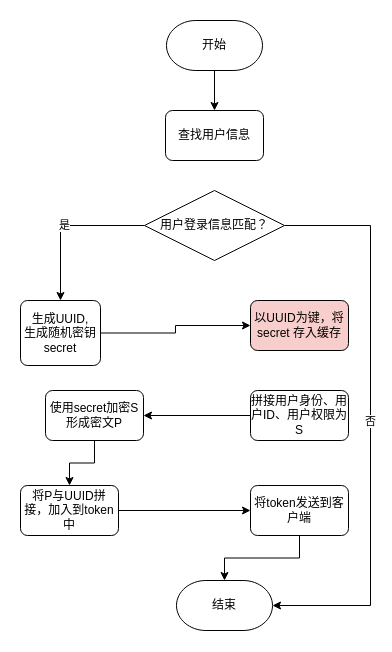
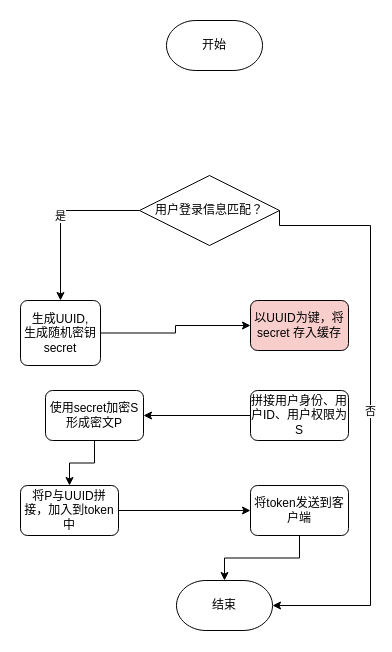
  <mxCell id="0" />
  <mxCell id="1" parent="0" />
- <mxCell id="2" style="edgeStyle=orthogonalEdgeStyle;rounded=0;orthogonalLoop=1;jettySize=auto;html=1;entryX=0.5;entryY=0;entryDx=0;entryDy=0;" parent="1" source="3" target="4" edge="1"><mxGeometry relative="1" as="geometry" /></mxCell>
  <mxCell id="3" value="开始" style="strokeWidth=1;html=1;shape=mxgraph.flowchart.terminator;whiteSpace=wrap;" parent="1" vertex="1"><mxGeometry x="166" y="20" width="96" height="50" as="geometry" /></mxCell>
- <mxCell id="4" value="查找用户信息" style="rounded=1;whiteSpace=wrap;html=1;absoluteArcSize=1;arcSize=14;strokeWidth=1;" parent="1" vertex="1"><mxGeometry x="165" y="110" width="98" height="50" as="geometry" /></mxCell>
  <mxCell id="5" value="否" style="edgeStyle=orthogonalEdgeStyle;rounded=0;orthogonalLoop=1;jettySize=auto;html=1;exitX=1;exitY=0.5;exitDx=0;exitDy=0;exitPerimeter=0;entryX=1;entryY=0.5;entryDx=0;entryDy=0;entryPerimeter=0;" parent="1" source="7" target="8" edge="1"><mxGeometry relative="1" as="geometry"><Array as="points"><mxPoint x="370" y="225" /><mxPoint x="370" y="605" /></Array></mxGeometry></mxCell>
  <mxCell id="6" value="是" style="edgeStyle=orthogonalEdgeStyle;rounded=0;orthogonalLoop=1;jettySize=auto;html=1;" parent="1" source="7" target="10" edge="1"><mxGeometry relative="1" as="geometry" /></mxCell>
- <mxCell id="7" value="用户登录信息匹配？" style="strokeWidth=1;html=1;shape=mxgraph.flowchart.decision;whiteSpace=wrap;" parent="1" vertex="1"><mxGeometry x="144" y="190" width="140" height="70" as="geometry" /></mxCell>
+ <mxCell id="7" value="用户登录信息匹配？" style="strokeWidth=1;html=1;shape=mxgraph.flowchart.decision;whiteSpace=wrap;" parent="1" vertex="1"><mxGeometry x="139" y="175" width="140" height="70" as="geometry" /></mxCell>
  <mxCell id="8" value="结束" style="strokeWidth=1;html=1;shape=mxgraph.flowchart.terminator;whiteSpace=wrap;" parent="1" vertex="1"><mxGeometry x="176" y="580" width="96" height="50" as="geometry" /></mxCell>
  <mxCell id="9" value="" style="edgeStyle=orthogonalEdgeStyle;rounded=0;orthogonalLoop=1;jettySize=auto;html=1;" parent="1" source="10" target="11" edge="1"><mxGeometry relative="1" as="geometry" /></mxCell>
  <mxCell id="10" value="生成UUID,&lt;br&gt;生成随机密钥 secret" style="rounded=1;whiteSpace=wrap;html=1;absoluteArcSize=1;arcSize=14;strokeWidth=1;" parent="1" vertex="1"><mxGeometry x="20" y="300" width="80" height="65" as="geometry" /></mxCell>
  <mxCell id="11" value="以UUID为键，将 secret 存入缓存" style="rounded=1;whiteSpace=wrap;html=1;absoluteArcSize=1;arcSize=14;strokeWidth=1;fillColor=#f8cecc;" parent="1" vertex="1"><mxGeometry x="250" y="300" width="98" height="50" as="geometry" /></mxCell>
  <mxCell id="12" style="edgeStyle=orthogonalEdgeStyle;rounded=0;orthogonalLoop=1;jettySize=auto;html=1;entryX=1;entryY=0.5;entryDx=0;entryDy=0;" parent="1" source="13" target="15" edge="1"><mxGeometry relative="1" as="geometry" /></mxCell>
  <mxCell id="13" value="拼接用户身份、用户ID、用户权限为 S" style="rounded=1;whiteSpace=wrap;html=1;absoluteArcSize=1;arcSize=14;strokeWidth=1;" parent="1" vertex="1"><mxGeometry x="250" y="390" width="98" height="50" as="geometry" /></mxCell>
  <mxCell id="14" value="" style="edgeStyle=orthogonalEdgeStyle;rounded=0;orthogonalLoop=1;jettySize=auto;html=1;" parent="1" source="15" target="17" edge="1"><mxGeometry relative="1" as="geometry" /></mxCell>
  <mxCell id="15" value="使用secret加密S形成密文P" style="rounded=1;whiteSpace=wrap;html=1;absoluteArcSize=1;arcSize=14;strokeWidth=1;" parent="1" vertex="1"><mxGeometry x="45" y="390" width="98" height="50" as="geometry" /></mxCell>
  <mxCell id="16" style="edgeStyle=orthogonalEdgeStyle;rounded=0;orthogonalLoop=1;jettySize=auto;html=1;entryX=0;entryY=0.5;entryDx=0;entryDy=0;" parent="1" source="17" target="19" edge="1"><mxGeometry relative="1" as="geometry" /></mxCell>
  <mxCell id="17" value="将P与UUID拼接，加入到token中" style="rounded=1;whiteSpace=wrap;html=1;absoluteArcSize=1;arcSize=14;strokeWidth=1;" parent="1" vertex="1"><mxGeometry x="20" y="485" width="98" height="50" as="geometry" /></mxCell>
  <mxCell id="18" style="edgeStyle=orthogonalEdgeStyle;rounded=0;orthogonalLoop=1;jettySize=auto;html=1;entryX=0.5;entryY=0;entryDx=0;entryDy=0;entryPerimeter=0;" parent="1" source="19" target="8" edge="1"><mxGeometry relative="1" as="geometry" /></mxCell>
  <mxCell id="19" value="将token发送到客户端" style="rounded=1;whiteSpace=wrap;html=1;absoluteArcSize=1;arcSize=14;strokeWidth=1;" parent="1" vertex="1"><mxGeometry x="250" y="485" width="98" height="50" as="geometry" /></mxCell>
